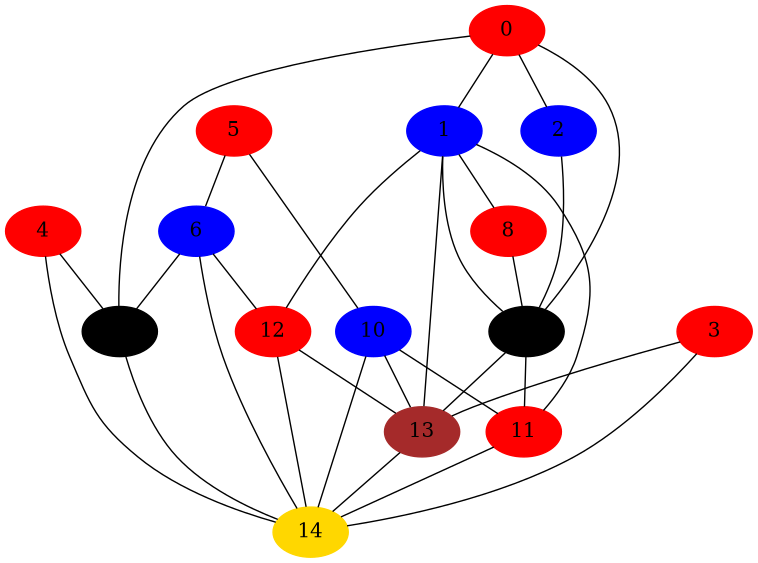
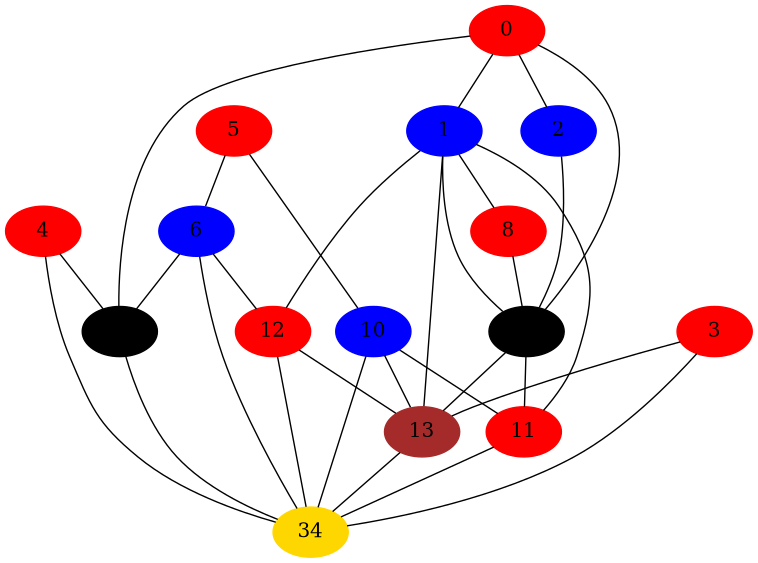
  graph {
    node [color=red style=filled]
    0
    1 [color=blue]
    2 [color=blue]
    7 [color=black]
    9 [color=black]
    8
    11
    12
    13 [color=brown]
-   14 [color=gold]
+   14 [color=gold label=34]
    3
    4
    5
    6 [color=blue]
    10 [color=blue]
    0 -- 1
    0 -- 2
    0 -- 7
    0 -- 9
    1 -- 9
    1 -- 8
    1 -- 11
    1 -- 12
    1 -- 13
    2 -- 9
    7 -- 14
    9 -- 11
    9 -- 13
    8 -- 9
    11 -- 14
    12 -- 13
    12 -- 14
    13 -- 14
    3 -- 13
    3 -- 14
    4 -- 7
    4 -- 14
    5 -- 6
    5 -- 10
    6 -- 7
    6 -- 12
    6 -- 14
    10 -- 11
    10 -- 13
    10 -- 14
  }
